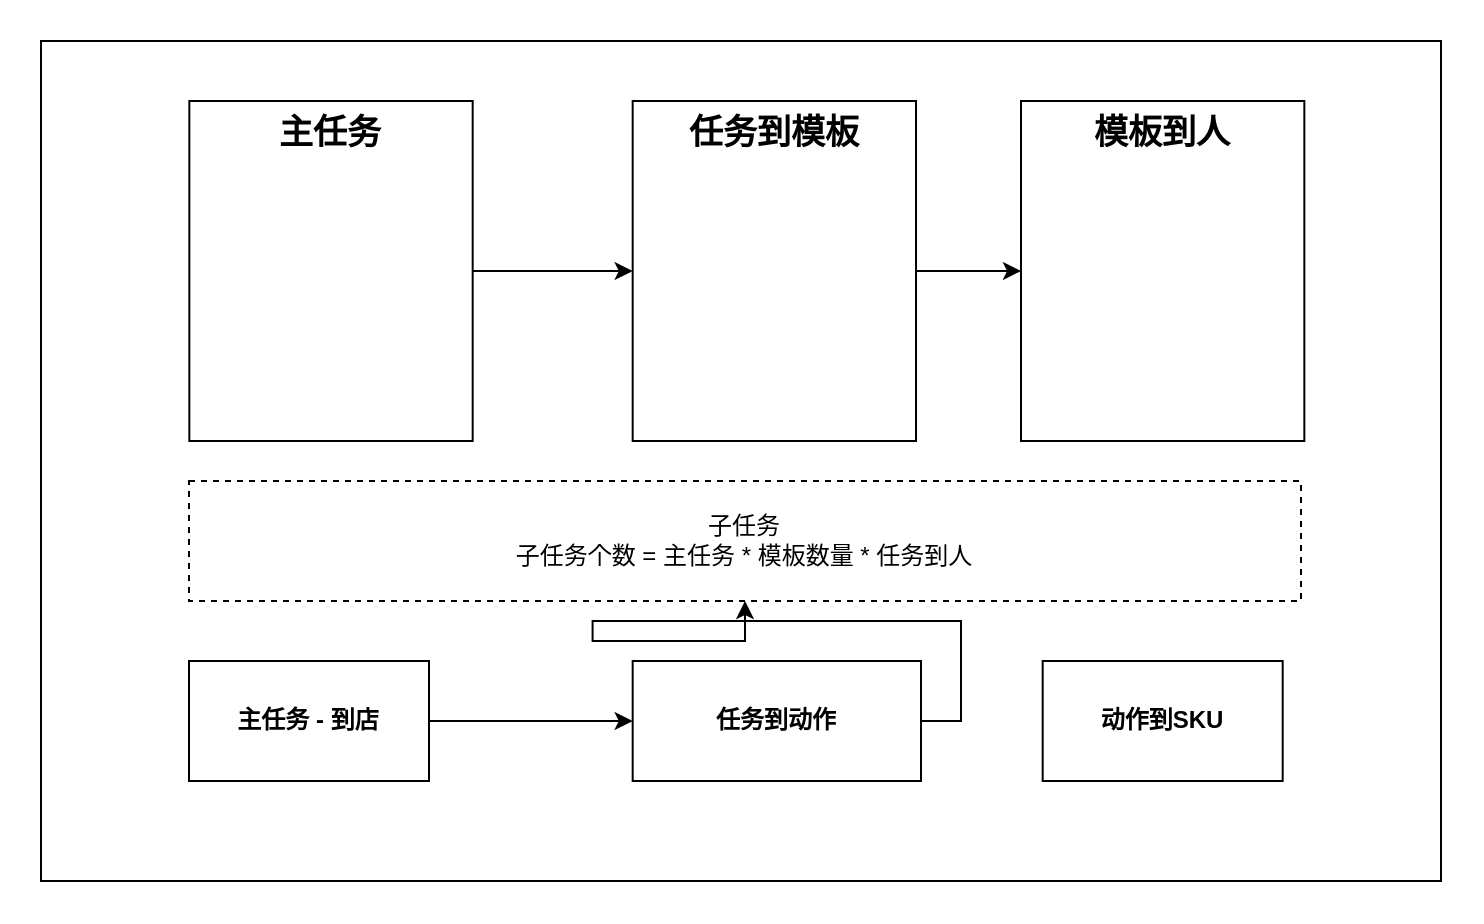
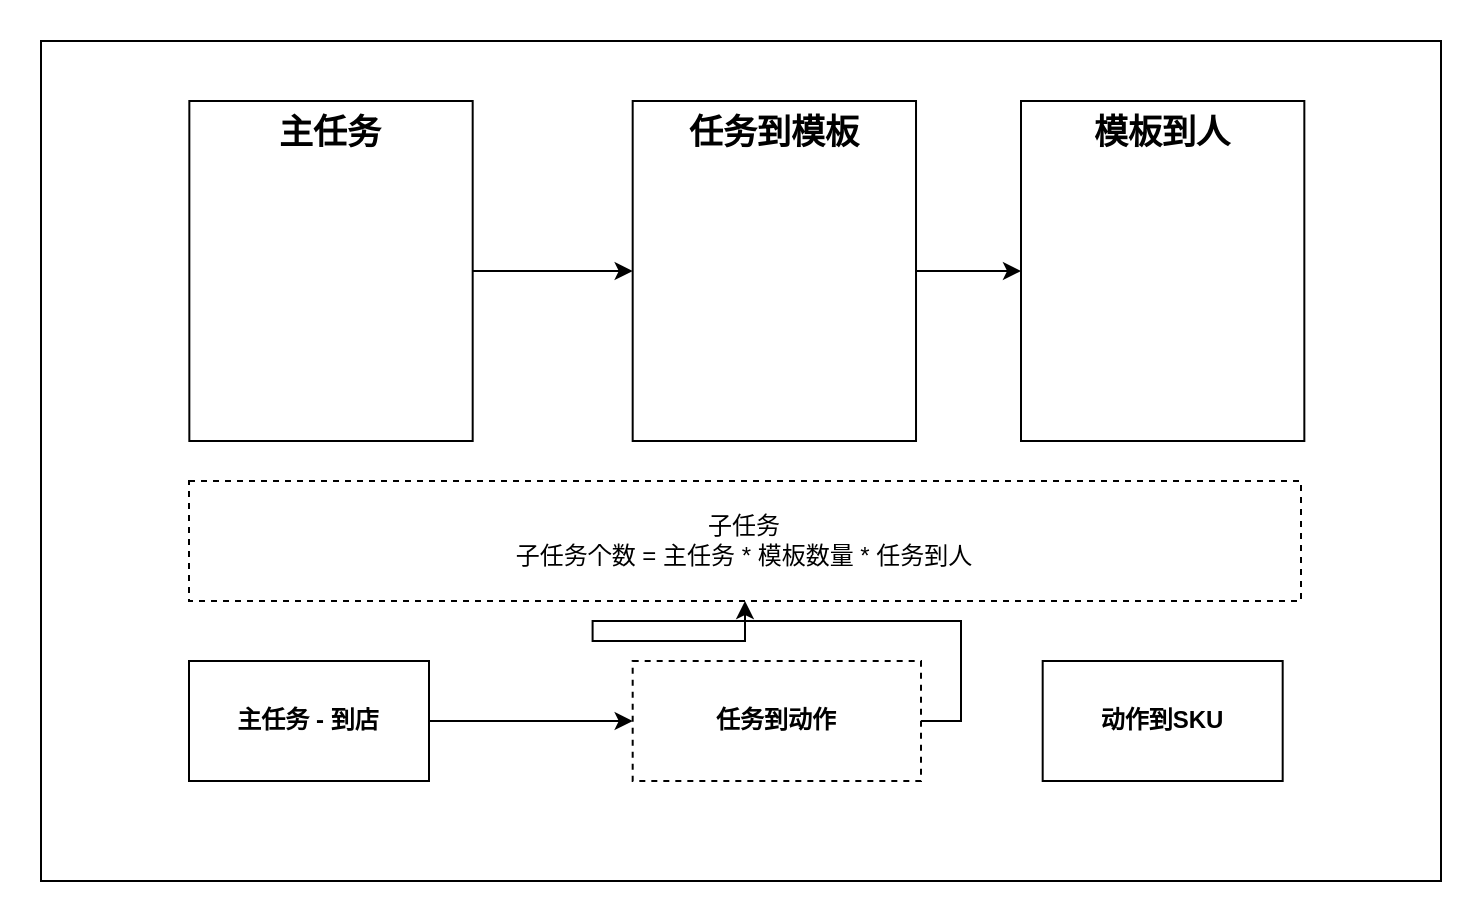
  <mxCell id="0" />
  <mxCell id="1" parent="0" />
  <mxCell id="2" value="" style="rounded=0;whiteSpace=wrap;html=1;" vertex="1" parent="1"><mxGeometry x="20" y="20" width="700" height="420" as="geometry" /></mxCell>
  <mxCell id="3" value="" style="edgeStyle=orthogonalEdgeStyle;rounded=0;orthogonalLoop=1;jettySize=auto;html=1;" edge="1" parent="1" source="4" target="6"><mxGeometry relative="1" as="geometry" /></mxCell>
  <mxCell id="4" value="&lt;font style=&quot;font-size: 17px;&quot;&gt;主任务&lt;/font&gt;" style="rounded=0;whiteSpace=wrap;html=1;verticalAlign=top;fontStyle=1" vertex="1" parent="1"><mxGeometry x="94.17" y="50" width="141.67" height="170" as="geometry" /></mxCell>
  <mxCell id="5" style="edgeStyle=orthogonalEdgeStyle;rounded=0;orthogonalLoop=1;jettySize=auto;html=1;exitX=1;exitY=0.5;exitDx=0;exitDy=0;entryX=0;entryY=0.5;entryDx=0;entryDy=0;" edge="1" parent="1" source="6" target="7"><mxGeometry relative="1" as="geometry" /></mxCell>
  <mxCell id="6" value="&lt;font style=&quot;font-size: 17px;&quot;&gt;任务到模板&lt;/font&gt;" style="rounded=0;whiteSpace=wrap;html=1;verticalAlign=top;fontStyle=1" vertex="1" parent="1"><mxGeometry x="315.84" y="50" width="141.67" height="170" as="geometry" /></mxCell>
  <mxCell id="7" value="&lt;font style=&quot;font-size: 17px;&quot;&gt;模板到人&lt;/font&gt;" style="rounded=0;whiteSpace=wrap;html=1;verticalAlign=top;fontStyle=1" vertex="1" parent="1"><mxGeometry x="510" y="50" width="141.67" height="170" as="geometry" /></mxCell>
  <mxCell id="8" value="子任务&lt;br&gt;子任务个数 = 主任务 * 模板数量 * 任务到人" style="rounded=0;whiteSpace=wrap;html=1;dashed=1;" vertex="1" parent="1"><mxGeometry x="94" y="240" width="556" height="60" as="geometry" /></mxCell>
  <mxCell id="9" style="edgeStyle=orthogonalEdgeStyle;rounded=0;orthogonalLoop=1;jettySize=auto;html=1;exitX=1;exitY=0.5;exitDx=0;exitDy=0;" edge="1" parent="1" source="10" target="12"><mxGeometry relative="1" as="geometry" /></mxCell>
  <mxCell id="10" value="主任务 - 到店" style="rounded=0;whiteSpace=wrap;html=1;fontStyle=1" vertex="1" parent="1"><mxGeometry x="94" y="330" width="120" height="60" as="geometry" /></mxCell>
  <mxCell id="11" style="edgeStyle=orthogonalEdgeStyle;rounded=0;orthogonalLoop=1;jettySize=auto;html=1;exitX=1;exitY=0.5;exitDx=0;exitDy=0;" edge="1" parent="1" source="12" target="8"><mxGeometry relative="1" as="geometry" /></mxCell>
- <mxCell id="12" value="任务到动作" style="rounded=0;whiteSpace=wrap;html=1;fontStyle=1" vertex="1" parent="1"><mxGeometry x="315.84" y="330" width="144.16" height="60" as="geometry" /></mxCell>
+ <mxCell id="12" value="任务到动作" style="rounded=0;whiteSpace=wrap;html=1;fontStyle=1;dashed=1;" vertex="1" parent="1"><mxGeometry x="315.84" y="330" width="144.16" height="60" as="geometry" /></mxCell>
  <mxCell id="13" value="动作到SKU" style="rounded=0;whiteSpace=wrap;html=1;fontStyle=1" vertex="1" parent="1"><mxGeometry x="520.84" y="330" width="120" height="60" as="geometry" /></mxCell>
